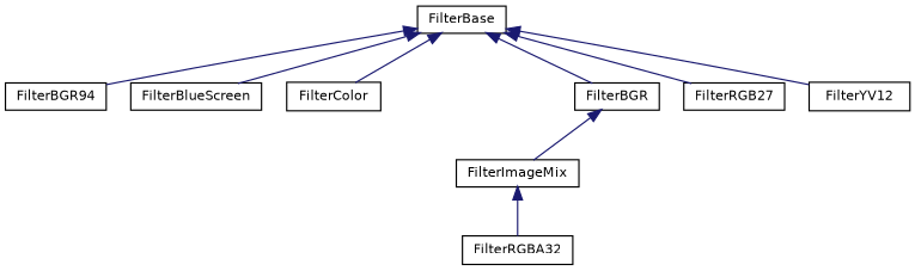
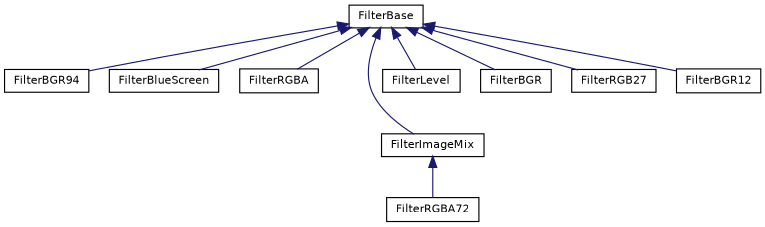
  digraph {
    rankdir=TB
    node [color=black fillcolor=white fontname=Helvetica fontsize=10 shape=record style=filled]
    edge [color=midnightblue dir=back fontname=Helvetica fontsize=10 labelfontname=Helvetica labelfontsize=10 style=solid]
    n1 [height=0.2 label=FilterBase width=0.4]
    n2 [height=0.2 label=FilterBGR94 width=0.4]
    n3 [height=0.2 label=FilterBlueScreen width=0.4]
-   n4 [height=0.2 label=FilterColor width=0.4]
+   n4 [height=0.2 label=FilterRGBA width=0.4]
    n5 [height=0.2 label=FilterImageMix width=0.4]
+   n6 [height=0.2 label=FilterLevel width=0.4]
    n7 [height=0.2 label=FilterBGR width=0.4]
    n8 [height=0.2 label=FilterRGB27 width=0.4]
-   n9 [height=0.2 label=FilterYV12 width=0.4]
-   n10 [height=0.2 label=FilterRGBA32 width=0.4]
+   n9 [height=0.2 label=FilterBGR12 width=0.4]
+   n10 [height=0.2 label=FilterRGBA72 width=0.4]
    n1 -> n2
    n1 -> n3
    n1 -> n4
-   n7 -> n5
+   n1 -> n5
+   n1 -> n6
    n1 -> n7
    n1 -> n8
    n1 -> n9
    n5 -> n10
  }
